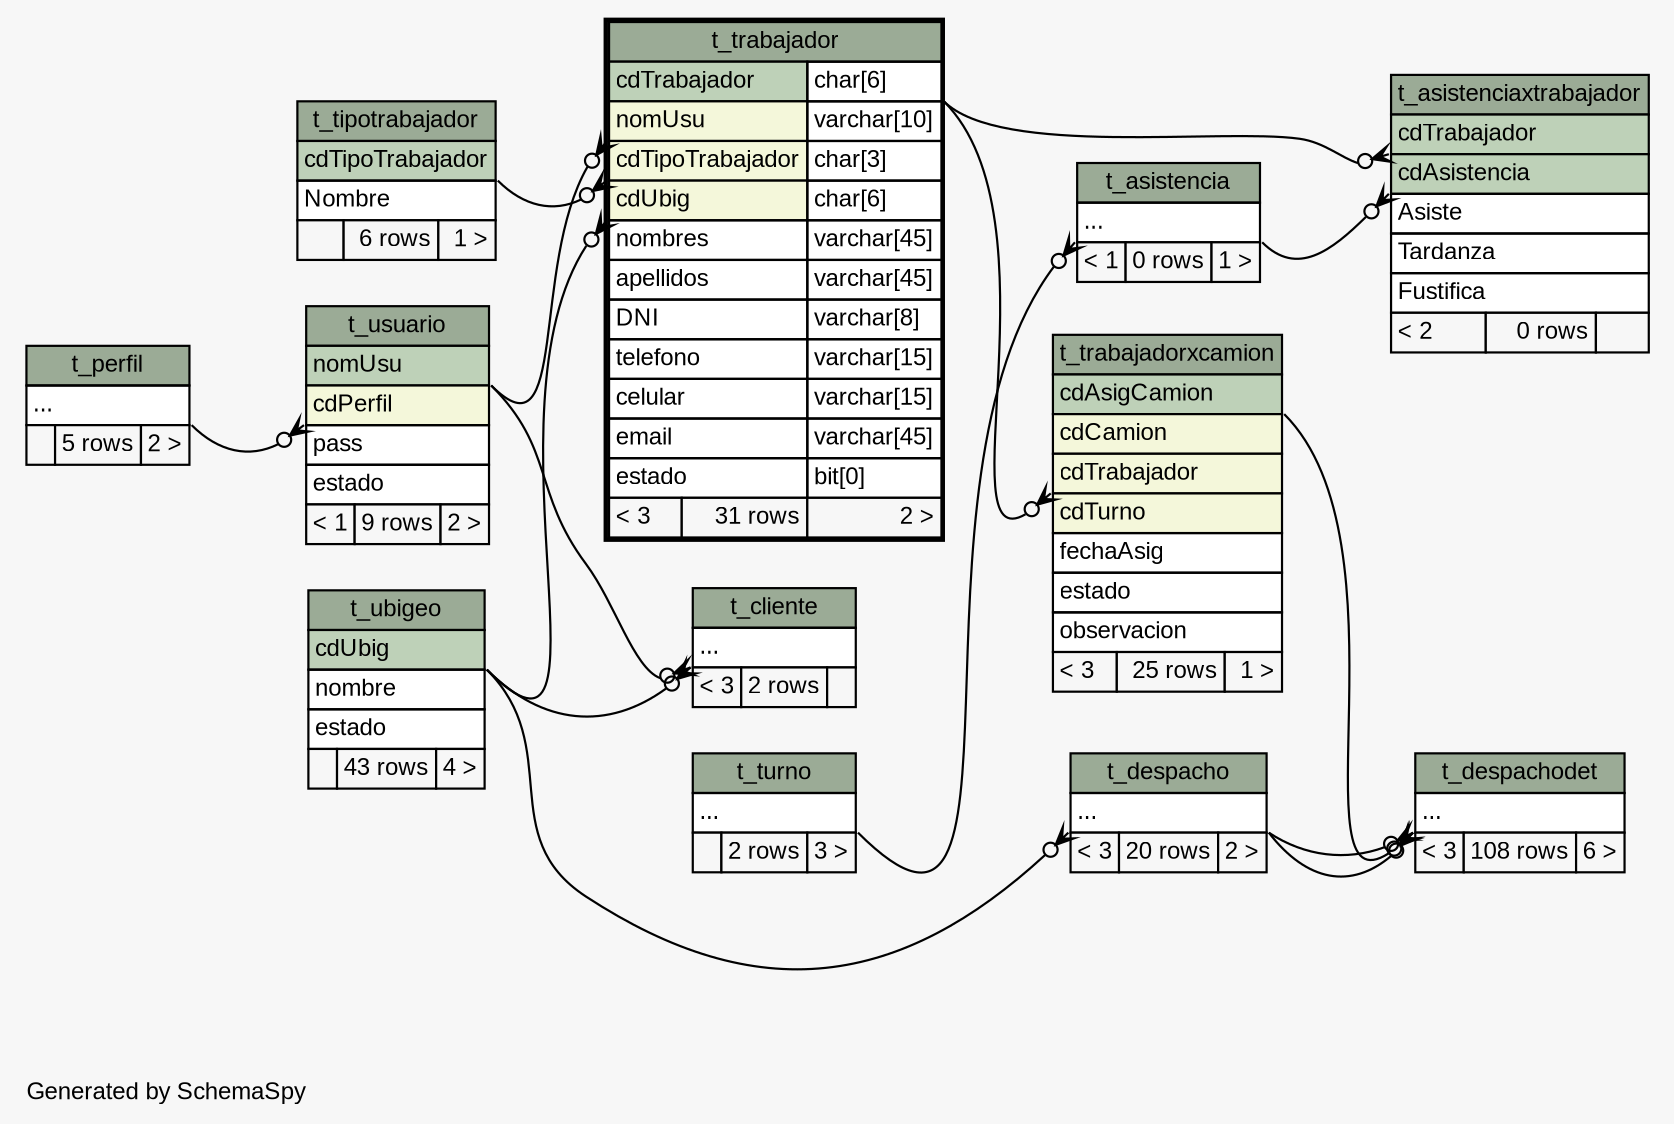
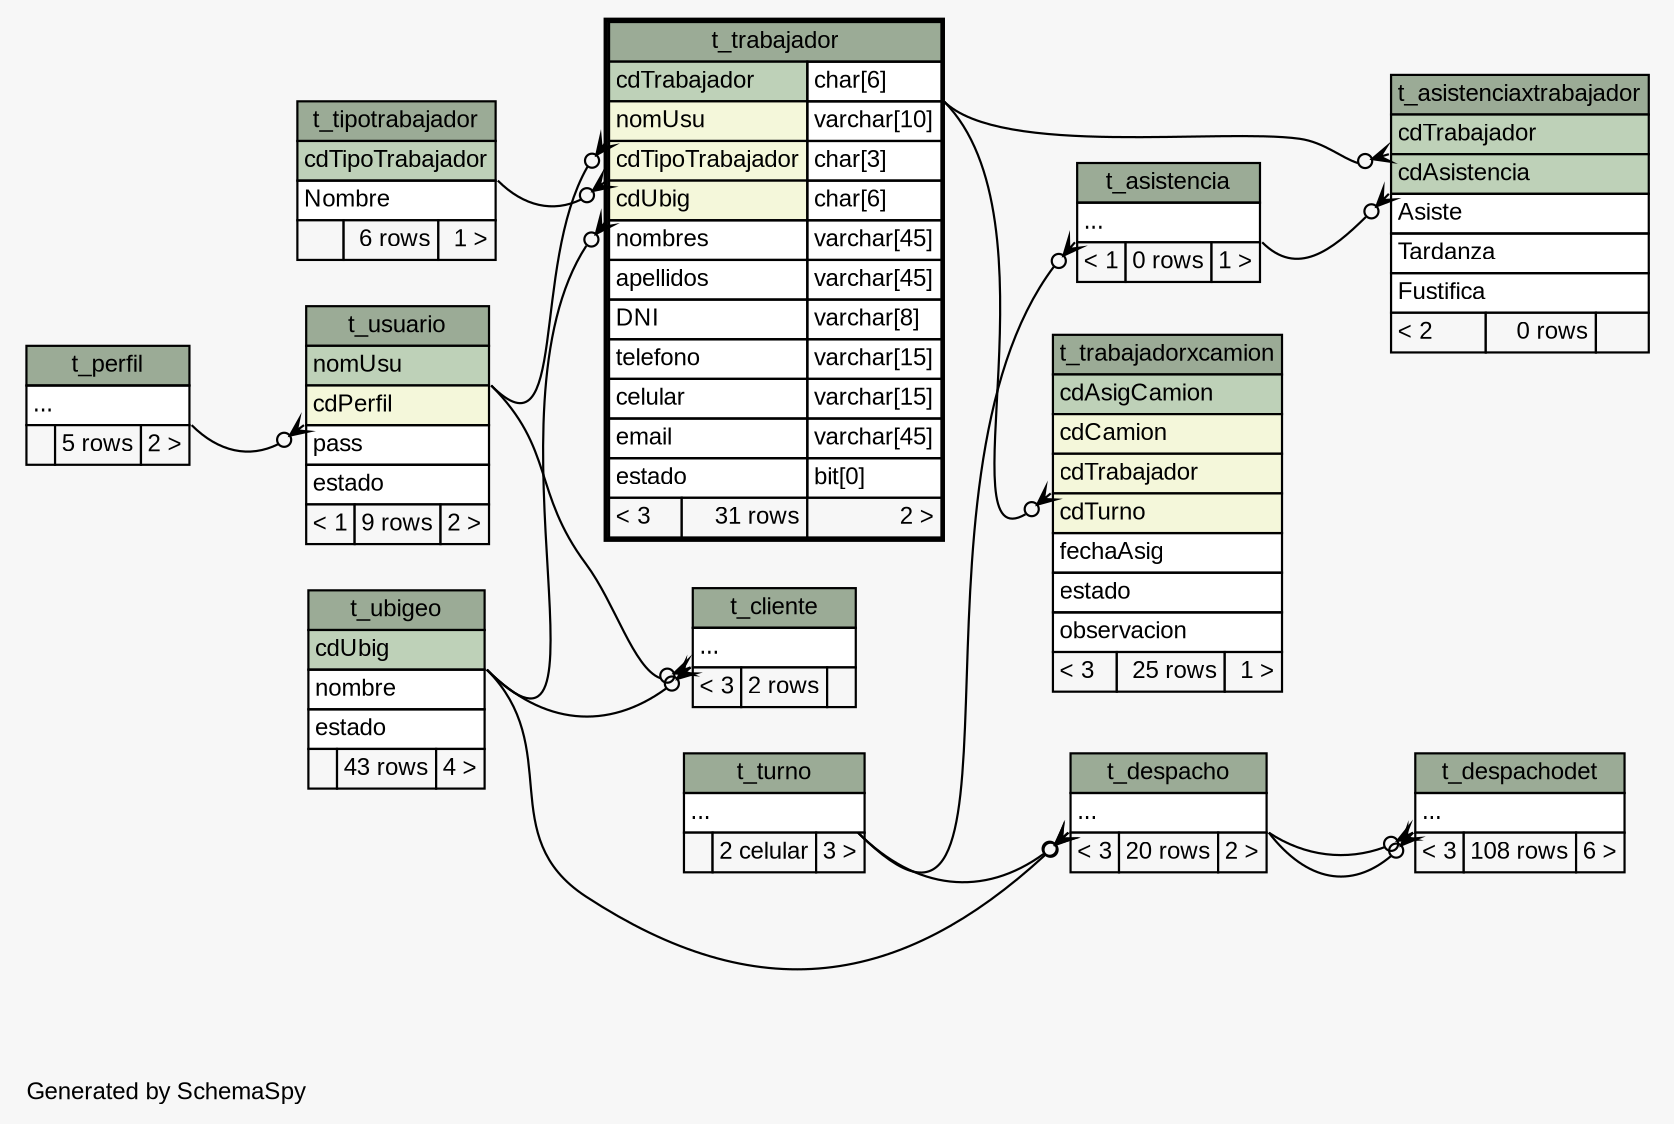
  digraph {
    bgcolor="#f7f7f7"
    fontname="Liberation Sans"
    fontsize=11
    label="\nGenerated by SchemaSpy"
    labeljust=l
    nodesep=0.18
    rankdir=RL
    ranksep=0.46
    node [fontname="Liberation Sans" fontsize=11 shape=plaintext]
    edge [arrowhead=none arrowsize=0.8 arrowtail=crowodot dir=back fontname="Liberation Sans" headport="elipses:se" tailport="elipses:sw"]
    n1 [label=<     <TABLE BORDER="0" CELLBORDER="1" CELLSPACING="0" BGCOLOR="#ffffff">       <TR><TD COLSPAN="3" BGCOLOR="#9bab96" ALIGN="CENTER">t_asistencia</TD></TR>       <TR><TD PORT="elipses" COLSPAN="3" ALIGN="LEFT">...</TD></TR>       <TR><TD ALIGN="LEFT" BGCOLOR="#f7f7f7">&lt; 1</TD><TD ALIGN="RIGHT" BGCOLOR="#f7f7f7">0 rows</TD><TD ALIGN="RIGHT" BGCOLOR="#f7f7f7">1 &gt;</TD></TR>     </TABLE>>]
-   n2 [label=<     <TABLE BORDER="0" CELLBORDER="1" CELLSPACING="0" BGCOLOR="#ffffff">       <TR><TD COLSPAN="3" BGCOLOR="#9bab96" ALIGN="CENTER">t_turno</TD></TR>       <TR><TD PORT="elipses" COLSPAN="3" ALIGN="LEFT">...</TD></TR>       <TR><TD ALIGN="LEFT" BGCOLOR="#f7f7f7">  </TD><TD ALIGN="RIGHT" BGCOLOR="#f7f7f7">2 rows</TD><TD ALIGN="RIGHT" BGCOLOR="#f7f7f7">3 &gt;</TD></TR>     </TABLE>>]
+   n2 [label=<     <TABLE BORDER="0" CELLBORDER="1" CELLSPACING="0" BGCOLOR="#ffffff">       <TR><TD COLSPAN="3" BGCOLOR="#9bab96" ALIGN="CENTER">t_turno</TD></TR>       <TR><TD PORT="elipses" COLSPAN="3" ALIGN="LEFT">...</TD></TR>       <TR><TD ALIGN="LEFT" BGCOLOR="#f7f7f7">  </TD><TD ALIGN="RIGHT" BGCOLOR="#f7f7f7">2 celular</TD><TD ALIGN="RIGHT" BGCOLOR="#f7f7f7">3 &gt;</TD></TR>     </TABLE>>]
    n3 [label=<     <TABLE BORDER="0" CELLBORDER="1" CELLSPACING="0" BGCOLOR="#ffffff">       <TR><TD COLSPAN="3" BGCOLOR="#9bab96" ALIGN="CENTER">t_asistenciaxtrabajador</TD></TR>       <TR><TD PORT="cdTrabajador" COLSPAN="3" BGCOLOR="#bed1b8" ALIGN="LEFT">cdTrabajador</TD></TR>       <TR><TD PORT="cdAsistencia" COLSPAN="3" BGCOLOR="#bed1b8" ALIGN="LEFT">cdAsistencia</TD></TR>       <TR><TD PORT="Asiste" COLSPAN="3" ALIGN="LEFT">Asiste</TD></TR>       <TR><TD PORT="Tardanza" COLSPAN="3" ALIGN="LEFT">Tardanza</TD></TR>       <TR><TD PORT="Fustifica" COLSPAN="3" ALIGN="LEFT">Fustifica</TD></TR>       <TR><TD ALIGN="LEFT" BGCOLOR="#f7f7f7">&lt; 2</TD><TD ALIGN="RIGHT" BGCOLOR="#f7f7f7">0 rows</TD><TD ALIGN="RIGHT" BGCOLOR="#f7f7f7">  </TD></TR>     </TABLE>>]
    n4 [label=<     <TABLE BORDER="2" CELLBORDER="1" CELLSPACING="0" BGCOLOR="#ffffff">       <TR><TD COLSPAN="3" BGCOLOR="#9bab96" ALIGN="CENTER">t_trabajador</TD></TR>       <TR><TD PORT="cdTrabajador" COLSPAN="2" BGCOLOR="#bed1b8" ALIGN="LEFT">cdTrabajador</TD><TD PORT="cdTrabajador.type" ALIGN="LEFT">char[6]</TD></TR>       <TR><TD PORT="nomUsu" COLSPAN="2" BGCOLOR="#f4f7da" ALIGN="LEFT">nomUsu</TD><TD PORT="nomUsu.type" ALIGN="LEFT">varchar[10]</TD></TR>       <TR><TD PORT="cdTipoTrabajador" COLSPAN="2" BGCOLOR="#f4f7da" ALIGN="LEFT">cdTipoTrabajador</TD><TD PORT="cdTipoTrabajador.type" ALIGN="LEFT">char[3]</TD></TR>       <TR><TD PORT="cdUbig" COLSPAN="2" BGCOLOR="#f4f7da" ALIGN="LEFT">cdUbig</TD><TD PORT="cdUbig.type" ALIGN="LEFT">char[6]</TD></TR>       <TR><TD PORT="nombres" COLSPAN="2" ALIGN="LEFT">nombres</TD><TD PORT="nombres.type" ALIGN="LEFT">varchar[45]</TD></TR>       <TR><TD PORT="apellidos" COLSPAN="2" ALIGN="LEFT">apellidos</TD><TD PORT="apellidos.type" ALIGN="LEFT">varchar[45]</TD></TR>       <TR><TD PORT="DNI" COLSPAN="2" ALIGN="LEFT">DNI</TD><TD PORT="DNI.type" ALIGN="LEFT">varchar[8]</TD></TR>       <TR><TD PORT="telefono" COLSPAN="2" ALIGN="LEFT">telefono</TD><TD PORT="telefono.type" ALIGN="LEFT">varchar[15]</TD></TR>       <TR><TD PORT="celular" COLSPAN="2" ALIGN="LEFT">celular</TD><TD PORT="celular.type" ALIGN="LEFT">varchar[15]</TD></TR>       <TR><TD PORT="email" COLSPAN="2" ALIGN="LEFT">email</TD><TD PORT="email.type" ALIGN="LEFT">varchar[45]</TD></TR>       <TR><TD PORT="estado" COLSPAN="2" ALIGN="LEFT">estado</TD><TD PORT="estado.type" ALIGN="LEFT">bit[0]</TD></TR>       <TR><TD ALIGN="LEFT" BGCOLOR="#f7f7f7">&lt; 3</TD><TD ALIGN="RIGHT" BGCOLOR="#f7f7f7">31 rows</TD><TD ALIGN="RIGHT" BGCOLOR="#f7f7f7">2 &gt;</TD></TR>     </TABLE>>]
    n5 [label=<     <TABLE BORDER="0" CELLBORDER="1" CELLSPACING="0" BGCOLOR="#ffffff">       <TR><TD COLSPAN="3" BGCOLOR="#9bab96" ALIGN="CENTER">t_ubigeo</TD></TR>       <TR><TD PORT="cdUbig" COLSPAN="3" BGCOLOR="#bed1b8" ALIGN="LEFT">cdUbig</TD></TR>       <TR><TD PORT="nombre" COLSPAN="3" ALIGN="LEFT">nombre</TD></TR>       <TR><TD PORT="estado" COLSPAN="3" ALIGN="LEFT">estado</TD></TR>       <TR><TD ALIGN="LEFT" BGCOLOR="#f7f7f7">  </TD><TD ALIGN="RIGHT" BGCOLOR="#f7f7f7">43 rows</TD><TD ALIGN="RIGHT" BGCOLOR="#f7f7f7">4 &gt;</TD></TR>     </TABLE>>]
    n6 [label=<     <TABLE BORDER="0" CELLBORDER="1" CELLSPACING="0" BGCOLOR="#ffffff">       <TR><TD COLSPAN="3" BGCOLOR="#9bab96" ALIGN="CENTER">t_usuario</TD></TR>       <TR><TD PORT="nomUsu" COLSPAN="3" BGCOLOR="#bed1b8" ALIGN="LEFT">nomUsu</TD></TR>       <TR><TD PORT="cdPerfil" COLSPAN="3" BGCOLOR="#f4f7da" ALIGN="LEFT">cdPerfil</TD></TR>       <TR><TD PORT="pass" COLSPAN="3" ALIGN="LEFT">pass</TD></TR>       <TR><TD PORT="estado" COLSPAN="3" ALIGN="LEFT">estado</TD></TR>       <TR><TD ALIGN="LEFT" BGCOLOR="#f7f7f7">&lt; 1</TD><TD ALIGN="RIGHT" BGCOLOR="#f7f7f7">9 rows</TD><TD ALIGN="RIGHT" BGCOLOR="#f7f7f7">2 &gt;</TD></TR>     </TABLE>>]
    n7 [label=<     <TABLE BORDER="0" CELLBORDER="1" CELLSPACING="0" BGCOLOR="#ffffff">       <TR><TD COLSPAN="3" BGCOLOR="#9bab96" ALIGN="CENTER">t_tipotrabajador</TD></TR>       <TR><TD PORT="cdTipoTrabajador" COLSPAN="3" BGCOLOR="#bed1b8" ALIGN="LEFT">cdTipoTrabajador</TD></TR>       <TR><TD PORT="Nombre" COLSPAN="3" ALIGN="LEFT">Nombre</TD></TR>       <TR><TD ALIGN="LEFT" BGCOLOR="#f7f7f7">  </TD><TD ALIGN="RIGHT" BGCOLOR="#f7f7f7">6 rows</TD><TD ALIGN="RIGHT" BGCOLOR="#f7f7f7">1 &gt;</TD></TR>     </TABLE>>]
    n8 [label=<     <TABLE BORDER="0" CELLBORDER="1" CELLSPACING="0" BGCOLOR="#ffffff">       <TR><TD COLSPAN="3" BGCOLOR="#9bab96" ALIGN="CENTER">t_perfil</TD></TR>       <TR><TD PORT="elipses" COLSPAN="3" ALIGN="LEFT">...</TD></TR>       <TR><TD ALIGN="LEFT" BGCOLOR="#f7f7f7">  </TD><TD ALIGN="RIGHT" BGCOLOR="#f7f7f7">5 rows</TD><TD ALIGN="RIGHT" BGCOLOR="#f7f7f7">2 &gt;</TD></TR>     </TABLE>>]
    n9 [label=<     <TABLE BORDER="0" CELLBORDER="1" CELLSPACING="0" BGCOLOR="#ffffff">       <TR><TD COLSPAN="3" BGCOLOR="#9bab96" ALIGN="CENTER">t_cliente</TD></TR>       <TR><TD PORT="elipses" COLSPAN="3" ALIGN="LEFT">...</TD></TR>       <TR><TD ALIGN="LEFT" BGCOLOR="#f7f7f7">&lt; 3</TD><TD ALIGN="RIGHT" BGCOLOR="#f7f7f7">2 rows</TD><TD ALIGN="RIGHT" BGCOLOR="#f7f7f7">  </TD></TR>     </TABLE>>]
    n10 [label=<     <TABLE BORDER="0" CELLBORDER="1" CELLSPACING="0" BGCOLOR="#ffffff">       <TR><TD COLSPAN="3" BGCOLOR="#9bab96" ALIGN="CENTER">t_despacho</TD></TR>       <TR><TD PORT="elipses" COLSPAN="3" ALIGN="LEFT">...</TD></TR>       <TR><TD ALIGN="LEFT" BGCOLOR="#f7f7f7">&lt; 3</TD><TD ALIGN="RIGHT" BGCOLOR="#f7f7f7">20 rows</TD><TD ALIGN="RIGHT" BGCOLOR="#f7f7f7">2 &gt;</TD></TR>     </TABLE>>]
    n11 [label=<     <TABLE BORDER="0" CELLBORDER="1" CELLSPACING="0" BGCOLOR="#ffffff">       <TR><TD COLSPAN="3" BGCOLOR="#9bab96" ALIGN="CENTER">t_despachodet</TD></TR>       <TR><TD PORT="elipses" COLSPAN="3" ALIGN="LEFT">...</TD></TR>       <TR><TD ALIGN="LEFT" BGCOLOR="#f7f7f7">&lt; 3</TD><TD ALIGN="RIGHT" BGCOLOR="#f7f7f7">108 rows</TD><TD ALIGN="RIGHT" BGCOLOR="#f7f7f7">6 &gt;</TD></TR>     </TABLE>>]
    n12 [label=<     <TABLE BORDER="0" CELLBORDER="1" CELLSPACING="0" BGCOLOR="#ffffff">       <TR><TD COLSPAN="3" BGCOLOR="#9bab96" ALIGN="CENTER">t_trabajadorxcamion</TD></TR>       <TR><TD PORT="cdAsigCamion" COLSPAN="3" BGCOLOR="#bed1b8" ALIGN="LEFT">cdAsigCamion</TD></TR>       <TR><TD PORT="cdCamion" COLSPAN="3" BGCOLOR="#f4f7da" ALIGN="LEFT">cdCamion</TD></TR>       <TR><TD PORT="cdTrabajador" COLSPAN="3" BGCOLOR="#f4f7da" ALIGN="LEFT">cdTrabajador</TD></TR>       <TR><TD PORT="cdTurno" COLSPAN="3" BGCOLOR="#f4f7da" ALIGN="LEFT">cdTurno</TD></TR>       <TR><TD PORT="fechaAsig" COLSPAN="3" ALIGN="LEFT">fechaAsig</TD></TR>       <TR><TD PORT="estado" COLSPAN="3" ALIGN="LEFT">estado</TD></TR>       <TR><TD PORT="observacion" COLSPAN="3" ALIGN="LEFT">observacion</TD></TR>       <TR><TD ALIGN="LEFT" BGCOLOR="#f7f7f7">&lt; 3</TD><TD ALIGN="RIGHT" BGCOLOR="#f7f7f7">25 rows</TD><TD ALIGN="RIGHT" BGCOLOR="#f7f7f7">1 &gt;</TD></TR>     </TABLE>>]
    n1 -> n2
    n3 -> n1 [tailport="cdAsistencia:sw"]
    n3 -> n4 [headport="cdTrabajador.type:se" tailport="cdTrabajador:sw"]
    n4 -> n5 [headport="cdUbig:se" tailport="cdUbig:sw"]
    n4 -> n6 [headport="nomUsu:se" tailport="nomUsu:sw"]
    n4 -> n7 [headport="cdTipoTrabajador:se" tailport="cdTipoTrabajador:sw"]
    n6 -> n8 [tailport="cdPerfil:sw"]
    n9 -> n5 [headport="cdUbig:se"]
    n9 -> n6 [headport="nomUsu:se"]
+   n10 -> n2
    n10 -> n5 [headport="cdUbig:se"]
    n11 -> n10
    n11 -> n10
-   n11 -> n12 [headport="cdAsigCamion:se"]
    n12 -> n4 [headport="cdTrabajador.type:se" tailport="cdTrabajador:sw"]
  }
